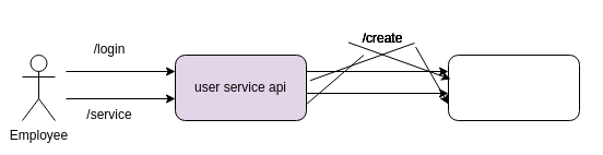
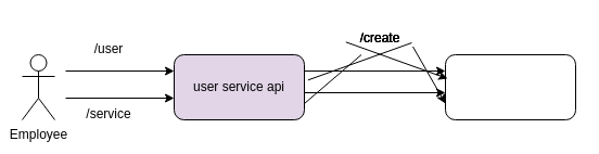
  <mxCell id="0" />
  <mxCell id="1" parent="0" />
  <mxCell id="2" value="user service api" style="rounded=1;whiteSpace=wrap;html=1;fillColor=#e1d5e7;" vertex="1" parent="1"><mxGeometry x="160" y="50" width="120" height="60" as="geometry" /></mxCell>
  <mxCell id="3" value="" style="endArrow=classic;html=1;rounded=0;entryX=0;entryY=0.25;entryDx=0;entryDy=0;" edge="1" parent="1" target="2"><mxGeometry width="50" height="50" relative="1" as="geometry"><mxPoint x="60" y="65" as="sourcePoint" /><mxPoint x="10" y="70" as="targetPoint" /></mxGeometry></mxCell>
  <mxCell id="4" value="Employee&lt;br&gt;" style="shape=umlActor;verticalLabelPosition=bottom;verticalAlign=top;html=1;outlineConnect=0;" vertex="1" parent="1"><mxGeometry x="20" y="50" width="30" height="60" as="geometry" /></mxCell>
  <mxCell id="5" value="" style="endArrow=classic;html=1;rounded=0;" edge="1" parent="1"><mxGeometry width="50" height="50" relative="1" as="geometry"><mxPoint x="60" y="90" as="sourcePoint" /><mxPoint x="160" y="90" as="targetPoint" /></mxGeometry></mxCell>
- <mxCell id="6" value="/login" style="text;html=1;strokeColor=none;fillColor=none;align=center;verticalAlign=middle;whiteSpace=wrap;rounded=0;" vertex="1" parent="1"><mxGeometry x="70" y="30" width="60" height="30" as="geometry" /></mxCell>
+ <mxCell id="6" value="/user" style="text;html=1;strokeColor=none;fillColor=none;align=center;verticalAlign=middle;whiteSpace=wrap;rounded=0;" vertex="1" parent="1"><mxGeometry x="70" y="30" width="60" height="30" as="geometry" /></mxCell>
  <mxCell id="7" value="/service" style="text;html=1;strokeColor=none;fillColor=none;align=center;verticalAlign=middle;whiteSpace=wrap;rounded=0;" vertex="1" parent="1"><mxGeometry x="70" y="90" width="60" height="30" as="geometry" /></mxCell>
  <mxCell id="8" value="" style="rounded=1;whiteSpace=wrap;html=1;" vertex="1" parent="1"><mxGeometry x="410" y="50" width="120" height="60" as="geometry" /></mxCell>
  <mxCell id="9" value="" style="endArrow=classic;html=1;rounded=0;entryX=0;entryY=0.25;entryDx=0;entryDy=0;exitX=1;exitY=0.25;exitDx=0;exitDy=0;" edge="1" parent="1" source="2" target="8"><mxGeometry width="50" height="50" relative="1" as="geometry"><mxPoint x="190" y="100" as="sourcePoint" /><mxPoint x="240" y="50" as="targetPoint" /><Array as="points" /></mxGeometry></mxCell>
  <mxCell id="10" value="" style="endArrow=classic;html=1;rounded=0;entryX=0.017;entryY=0.367;entryDx=0;entryDy=0;entryPerimeter=0;exitX=1.028;exitY=0.389;exitDx=0;exitDy=0;exitPerimeter=0;startArrow=none;" edge="1" parent="1" source="18" target="8"><mxGeometry width="50" height="50" relative="1" as="geometry"><mxPoint x="290" y="75" as="sourcePoint" /><mxPoint x="420" y="75" as="targetPoint" /></mxGeometry></mxCell>
  <mxCell id="11" value="" style="endArrow=classic;html=1;rounded=0;" edge="1" parent="1"><mxGeometry width="50" height="50" relative="1" as="geometry"><mxPoint x="280" y="85" as="sourcePoint" /><mxPoint x="410" y="85" as="targetPoint" /></mxGeometry></mxCell>
  <mxCell id="12" value="" style="endArrow=classic;html=1;rounded=0;exitX=1;exitY=0.75;exitDx=0;exitDy=0;startArrow=none;" edge="1" parent="1" source="19"><mxGeometry width="50" height="50" relative="1" as="geometry"><mxPoint x="310" y="95" as="sourcePoint" /><mxPoint x="410" y="95" as="targetPoint" /></mxGeometry></mxCell>
  <mxCell id="13" value="" style="endArrow=none;html=1;rounded=0;entryX=0.017;entryY=0.367;entryDx=0;entryDy=0;entryPerimeter=0;exitX=1.028;exitY=0.389;exitDx=0;exitDy=0;exitPerimeter=0;" edge="1" parent="1" source="2" target="18"><mxGeometry width="50" height="50" relative="1" as="geometry"><mxPoint x="283" y="73" as="sourcePoint" /><mxPoint x="412" y="72" as="targetPoint" /></mxGeometry></mxCell>
  <mxCell id="14" value="" style="endArrow=none;html=1;rounded=0;exitX=1;exitY=0.75;exitDx=0;exitDy=0;" edge="1" parent="1" source="2" target="19"><mxGeometry width="50" height="50" relative="1" as="geometry"><mxPoint x="280" y="95" as="sourcePoint" /><mxPoint x="410" y="95" as="targetPoint" /></mxGeometry></mxCell>
  <mxCell id="15" value="" style="group" vertex="1" connectable="0" parent="1"><mxGeometry x="320" y="20" width="60" height="30" as="geometry" /></mxCell>
  <mxCell id="16" value="/create" style="text;html=1;strokeColor=none;fillColor=none;align=center;verticalAlign=middle;whiteSpace=wrap;rounded=0;flipV=1;flipH=1;" vertex="1" parent="15"><mxGeometry width="60" height="30" as="geometry" /></mxCell>
  <mxCell id="17" value="/create" style="text;html=1;strokeColor=none;fillColor=none;align=center;verticalAlign=middle;whiteSpace=wrap;rounded=0;flipV=1;flipH=1;" vertex="1" parent="15"><mxGeometry width="60" height="30" as="geometry" /></mxCell>
  <mxCell id="18" value="/create" style="text;html=1;strokeColor=none;fillColor=none;align=center;verticalAlign=middle;whiteSpace=wrap;rounded=0;flipV=1;flipH=1;" vertex="1" parent="15"><mxGeometry width="60" height="30" as="geometry" /></mxCell>
  <mxCell id="19" value="/create" style="text;html=1;strokeColor=none;fillColor=none;align=center;verticalAlign=middle;whiteSpace=wrap;rounded=0;flipV=1;flipH=1;" vertex="1" parent="15"><mxGeometry width="60" height="30" as="geometry" /></mxCell>
